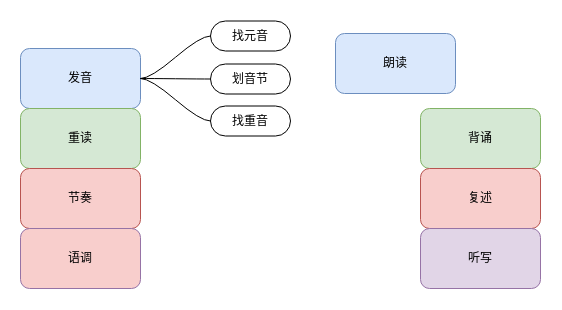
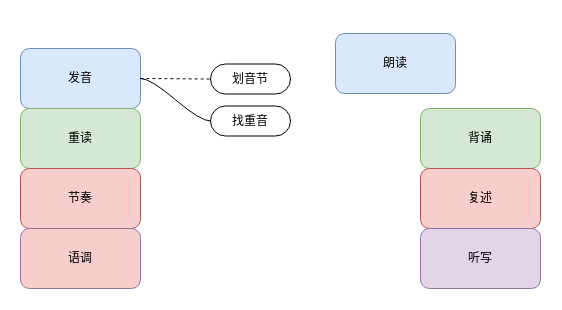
  <mxCell id="0" />
  <mxCell id="1" parent="0" />
  <mxCell id="2" value="发音" style="rounded=1;whiteSpace=wrap;html=1;fillColor=#dae8fc;strokeColor=#6c8ebf;" vertex="1" parent="1"><mxGeometry x="20" y="48" width="120" height="60" as="geometry" /></mxCell>
  <mxCell id="3" value="重读" style="rounded=1;whiteSpace=wrap;html=1;fillColor=#d5e8d4;strokeColor=#82b366;" vertex="1" parent="1"><mxGeometry x="20" y="108" width="120" height="60" as="geometry" /></mxCell>
  <mxCell id="4" value="节奏" style="rounded=1;whiteSpace=wrap;html=1;fillColor=#f8cecc;strokeColor=#b85450;" vertex="1" parent="1"><mxGeometry x="20" y="168" width="120" height="60" as="geometry" /></mxCell>
  <mxCell id="5" value="语调" style="rounded=1;whiteSpace=wrap;html=1;fillColor=#f8cecc;strokeColor=#9673a6;" vertex="1" parent="1"><mxGeometry x="20" y="228" width="120" height="60" as="geometry" /></mxCell>
- <mxCell id="6" value="找元音" style="whiteSpace=wrap;html=1;rounded=1;arcSize=50;align=center;verticalAlign=middle;strokeWidth=1;autosize=1;spacing=4;treeFolding=1;treeMoving=1;newEdgeStyle={&quot;edgeStyle&quot;:&quot;entityRelationEdgeStyle&quot;,&quot;startArrow&quot;:&quot;none&quot;,&quot;endArrow&quot;:&quot;none&quot;,&quot;segment&quot;:10,&quot;curved&quot;:1};fillColor=default;" vertex="1" parent="1"><mxGeometry x="210" y="20.5" width="80" height="30" as="geometry" /></mxCell>
- <mxCell id="7" value="" style="edgeStyle=entityRelationEdgeStyle;startArrow=none;endArrow=none;segment=10;curved=1;rounded=0;exitX=1;exitY=0.5;exitDx=0;exitDy=0;" edge="1" parent="1" source="2" target="6"><mxGeometry relative="1" as="geometry"><mxPoint x="230" y="108" as="sourcePoint" /></mxGeometry></mxCell>
  <mxCell id="8" value="划音节" style="whiteSpace=wrap;html=1;rounded=1;arcSize=50;align=center;verticalAlign=middle;strokeWidth=1;autosize=1;spacing=4;treeFolding=1;treeMoving=1;newEdgeStyle={&quot;edgeStyle&quot;:&quot;entityRelationEdgeStyle&quot;,&quot;startArrow&quot;:&quot;none&quot;,&quot;endArrow&quot;:&quot;none&quot;,&quot;segment&quot;:10,&quot;curved&quot;:1};fillColor=default;" vertex="1" parent="1"><mxGeometry x="210" y="63.5" width="80" height="30" as="geometry" /></mxCell>
- <mxCell id="9" value="" style="edgeStyle=entityRelationEdgeStyle;startArrow=none;endArrow=none;segment=10;curved=1;rounded=0;exitX=1;exitY=0.5;exitDx=0;exitDy=0;" edge="1" parent="1" target="8" source="2"><mxGeometry relative="1" as="geometry"><mxPoint x="140" y="123" as="sourcePoint" /></mxGeometry></mxCell>
+ <mxCell id="9" value="" style="edgeStyle=entityRelationEdgeStyle;startArrow=none;endArrow=none;segment=10;curved=1;rounded=0;exitX=1;exitY=0.5;exitDx=0;exitDy=0;dashed=1;" edge="1" parent="1" target="8" source="2"><mxGeometry relative="1" as="geometry"><mxPoint x="140" y="123" as="sourcePoint" /></mxGeometry></mxCell>
  <mxCell id="10" value="找重音" style="whiteSpace=wrap;html=1;rounded=1;arcSize=50;align=center;verticalAlign=middle;strokeWidth=1;autosize=1;spacing=4;treeFolding=1;treeMoving=1;newEdgeStyle={&quot;edgeStyle&quot;:&quot;entityRelationEdgeStyle&quot;,&quot;startArrow&quot;:&quot;none&quot;,&quot;endArrow&quot;:&quot;none&quot;,&quot;segment&quot;:10,&quot;curved&quot;:1};fillColor=default;" vertex="1" parent="1"><mxGeometry x="210" y="105.5" width="80" height="30" as="geometry" /></mxCell>
  <mxCell id="11" value="" style="edgeStyle=entityRelationEdgeStyle;startArrow=none;endArrow=none;segment=10;curved=1;rounded=0;exitX=1;exitY=0.5;exitDx=0;exitDy=0;" edge="1" parent="1" target="10" source="2"><mxGeometry relative="1" as="geometry"><mxPoint x="140" y="123" as="sourcePoint" /></mxGeometry></mxCell>
  <mxCell id="12" value="朗读" style="rounded=1;whiteSpace=wrap;html=1;fillColor=#dae8fc;strokeColor=#6c8ebf;" vertex="1" parent="1"><mxGeometry x="335" y="33" width="120" height="60" as="geometry" /></mxCell>
  <mxCell id="13" value="背诵" style="rounded=1;whiteSpace=wrap;html=1;fillColor=#d5e8d4;strokeColor=#82b366;" vertex="1" parent="1"><mxGeometry x="420" y="108" width="120" height="60" as="geometry" /></mxCell>
  <mxCell id="14" value="复述" style="rounded=1;whiteSpace=wrap;html=1;fillColor=#f8cecc;strokeColor=#b85450;" vertex="1" parent="1"><mxGeometry x="420" y="168" width="120" height="60" as="geometry" /></mxCell>
  <mxCell id="15" value="听写" style="rounded=1;whiteSpace=wrap;html=1;fillColor=#e1d5e7;strokeColor=#9673a6;" vertex="1" parent="1"><mxGeometry x="420" y="228" width="120" height="60" as="geometry" /></mxCell>
